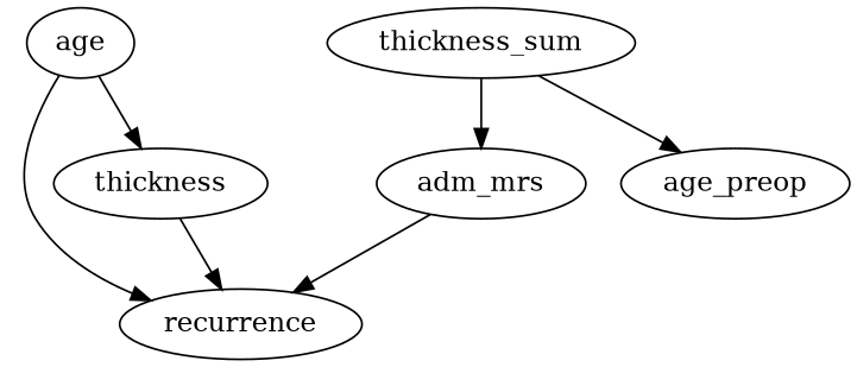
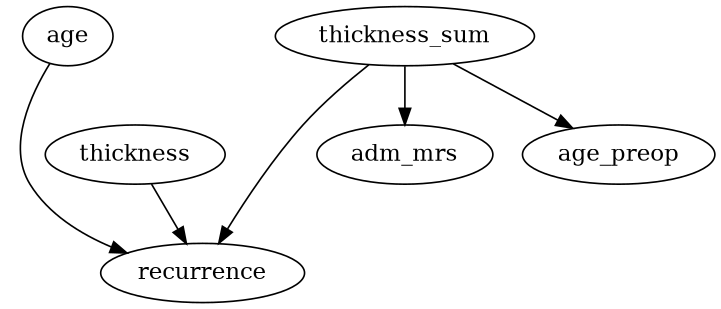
  digraph {
    age
    recurrence
    n3 [label=thickness]
    thickness_sum
    adm_mrs
    n6 [label=age_preop]
    age -> recurrence
-   age -> n3
    n3 -> recurrence
-   adm_mrs -> recurrence
+   thickness_sum -> recurrence
    thickness_sum -> adm_mrs
    thickness_sum -> n6
  }
